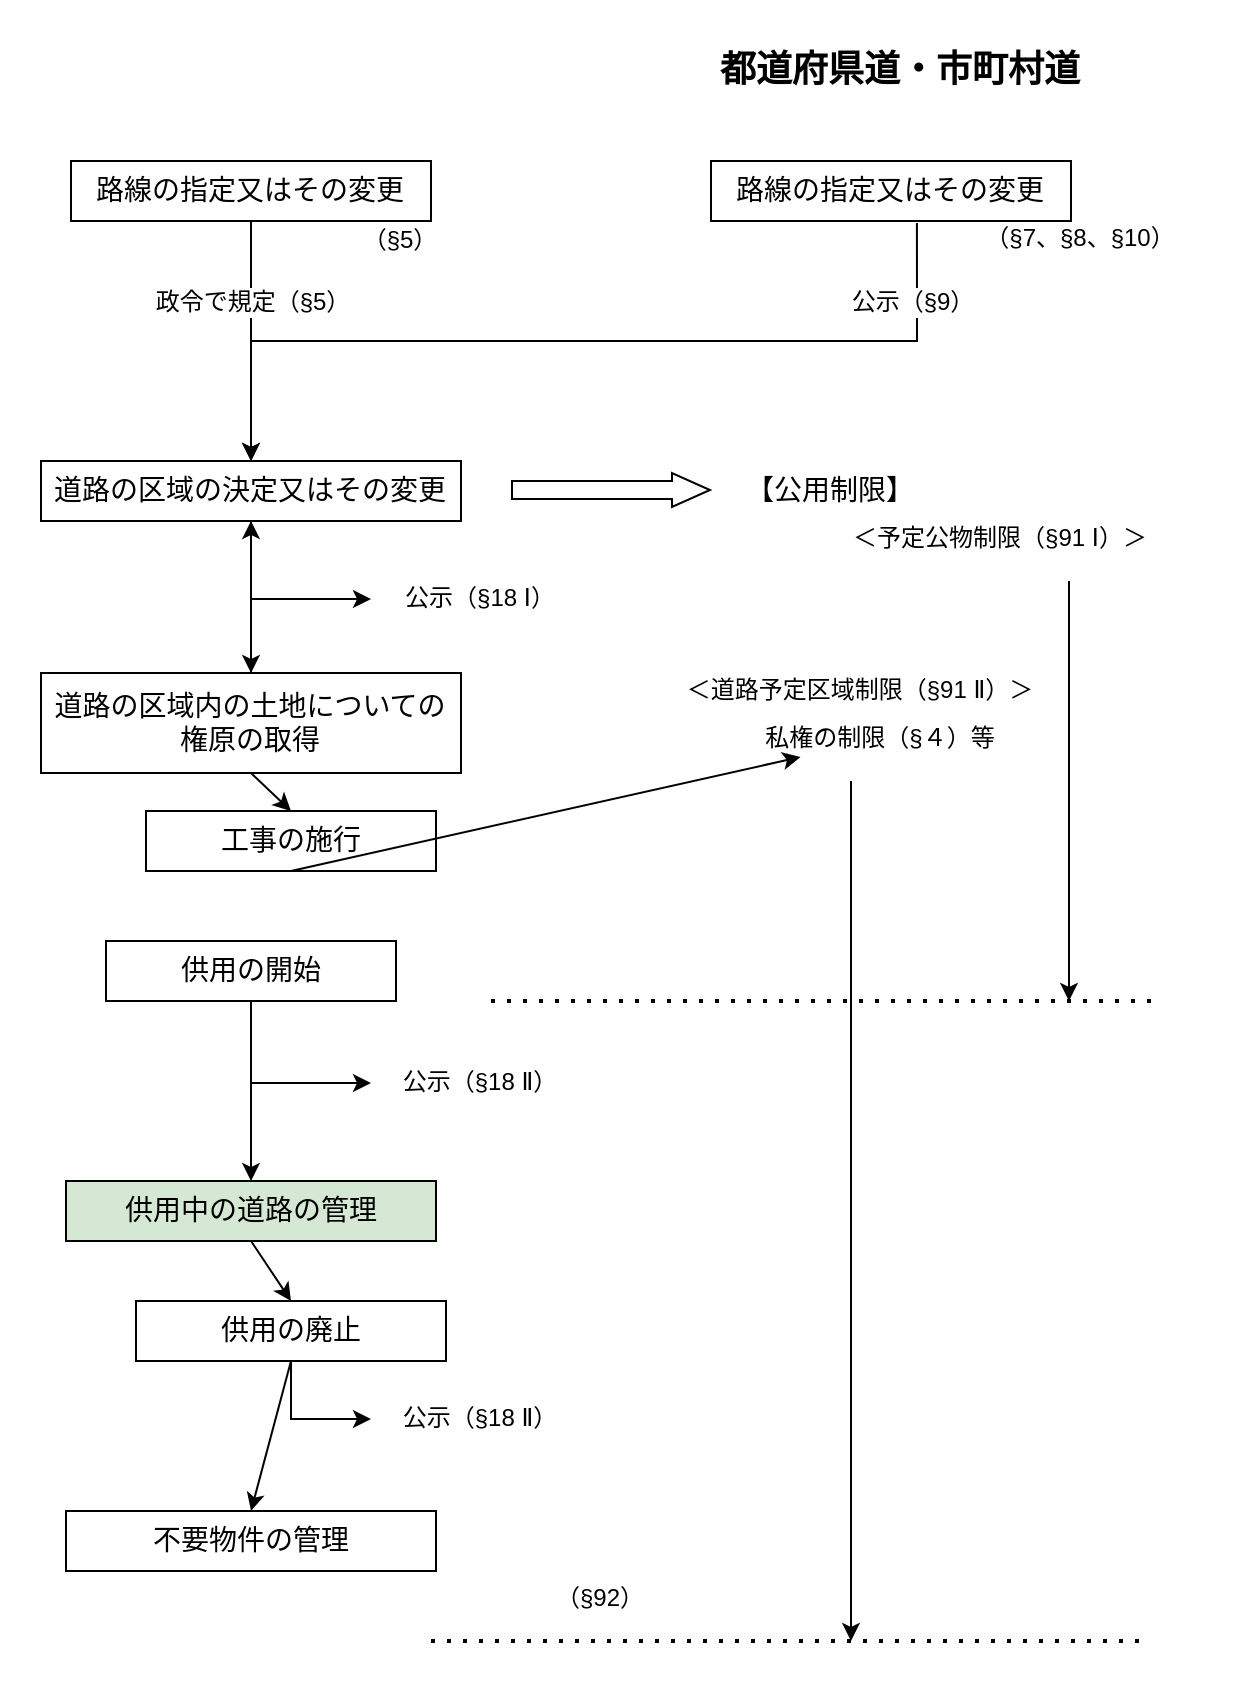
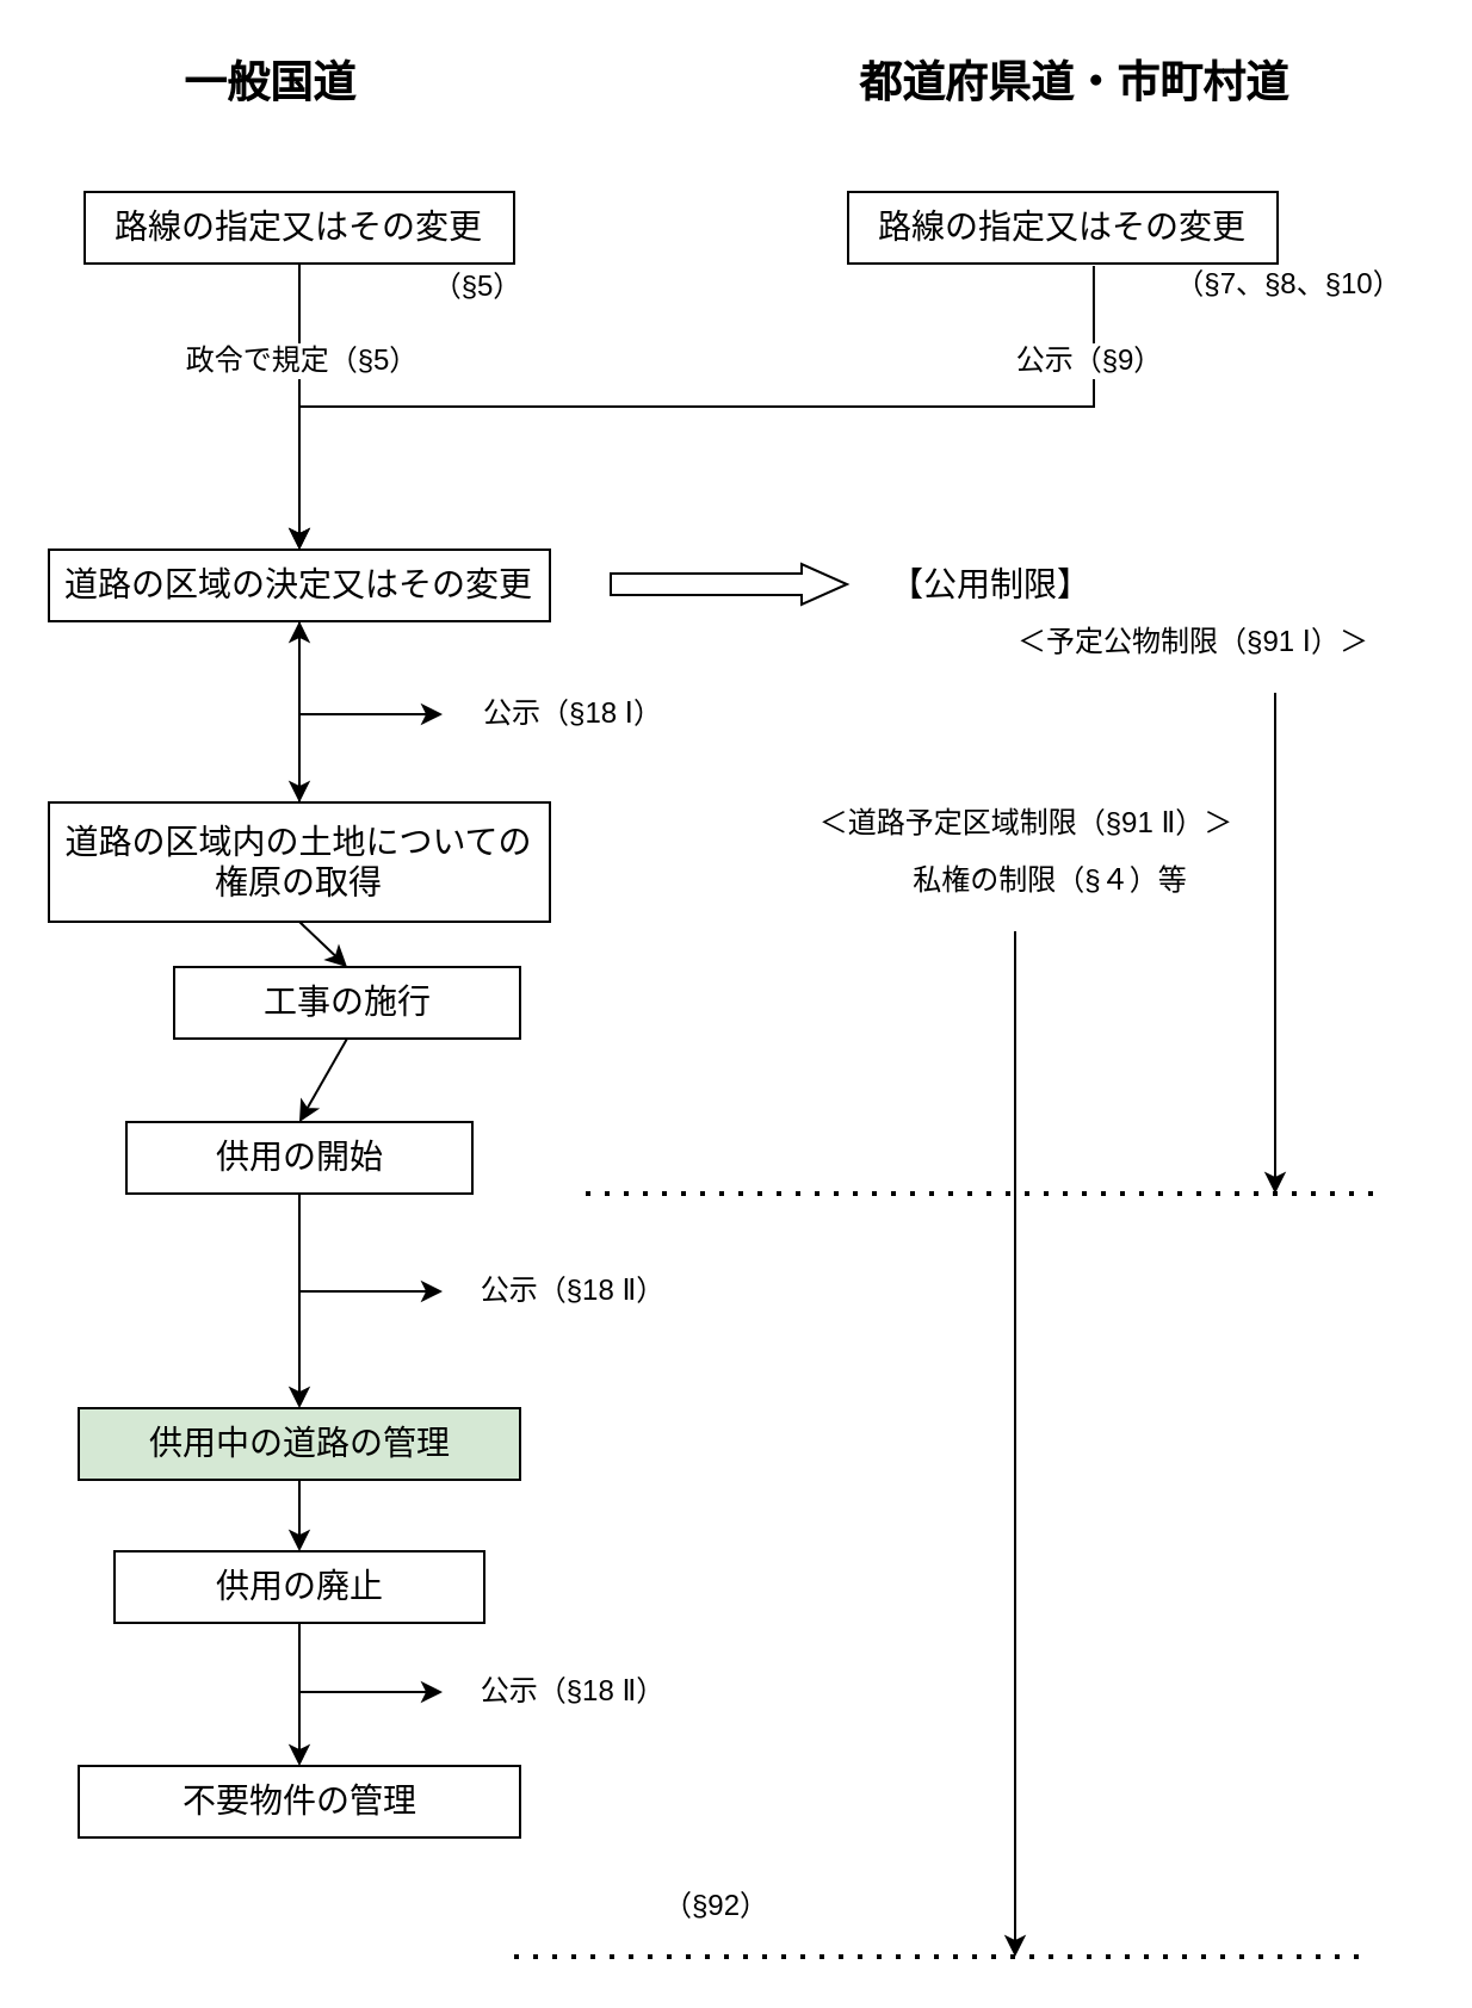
  <mxCell id="0" />
  <mxCell id="1" parent="0" />
+ <mxCell id="2" value="一般国道" style="rounded=0;whiteSpace=wrap;html=1;fillColor=none;strokeColor=none;fontSize=18;fontStyle=1" vertex="1" parent="1"><mxGeometry x="52.5" y="20" width="120" height="30" as="geometry" /></mxCell>
  <mxCell id="3" value="都道府県道・市町村道" style="rounded=0;whiteSpace=wrap;html=1;fillColor=none;strokeColor=none;fontSize=18;fontStyle=1" vertex="1" parent="1"><mxGeometry x="345" y="20" width="210" height="30" as="geometry" /></mxCell>
  <mxCell id="4" value="路線の指定又はその変更" style="rounded=0;whiteSpace=wrap;html=1;fontSize=14;" vertex="1" parent="1"><mxGeometry x="35" y="80" width="180" height="30" as="geometry" /></mxCell>
  <mxCell id="5" value="路線の指定又はその変更" style="rounded=0;whiteSpace=wrap;html=1;fontSize=14;" vertex="1" parent="1"><mxGeometry x="355" y="80" width="180" height="30" as="geometry" /></mxCell>
  <mxCell id="6" value="道路の区域の決定又はその変更" style="rounded=0;whiteSpace=wrap;html=1;fontSize=14;" vertex="1" parent="1"><mxGeometry x="20" y="230" width="210" height="30" as="geometry" /></mxCell>
  <mxCell id="7" value="" style="edgeStyle=orthogonalEdgeStyle;rounded=0;orthogonalLoop=1;jettySize=auto;html=1;" edge="1" parent="1" source="8" target="6"><mxGeometry relative="1" as="geometry" /></mxCell>
  <mxCell id="8" value="道路の区域内の土地についての権原の取得" style="rounded=0;whiteSpace=wrap;html=1;fontSize=14;" vertex="1" parent="1"><mxGeometry x="20" y="336" width="210" height="50" as="geometry" /></mxCell>
  <mxCell id="9" value="工事の施行" style="rounded=0;whiteSpace=wrap;html=1;fontSize=14;" vertex="1" parent="1"><mxGeometry x="72.5" y="405" width="145" height="30" as="geometry" /></mxCell>
  <mxCell id="10" value="供用の開始" style="rounded=0;whiteSpace=wrap;html=1;fontSize=14;" vertex="1" parent="1"><mxGeometry x="52.5" y="470" width="145" height="30" as="geometry" /></mxCell>
  <mxCell id="11" value="供用中の道路の管理" style="rounded=0;whiteSpace=wrap;html=1;fontSize=14;fillColor=#d5e8d4;" vertex="1" parent="1"><mxGeometry x="32.5" y="590" width="185" height="30" as="geometry" /></mxCell>
- <mxCell id="12" value="供用の廃止" style="rounded=0;whiteSpace=wrap;html=1;fontSize=14;" vertex="1" parent="1"><mxGeometry x="67.5" y="650" width="155" height="30" as="geometry" /></mxCell>
- <mxCell id="13" value="不要物件の管理" style="rounded=0;whiteSpace=wrap;html=1;fontSize=14;" vertex="1" parent="1"><mxGeometry x="32.5" y="755" width="185" height="30" as="geometry" /></mxCell>
+ <mxCell id="12" value="供用の廃止" style="rounded=0;whiteSpace=wrap;html=1;fontSize=14;" vertex="1" parent="1"><mxGeometry x="47.5" y="650" width="155" height="30" as="geometry" /></mxCell>
+ <mxCell id="13" value="不要物件の管理" style="rounded=0;whiteSpace=wrap;html=1;fontSize=14;" vertex="1" parent="1"><mxGeometry x="32.5" y="740" width="185" height="30" as="geometry" /></mxCell>
  <mxCell id="14" value="" style="endArrow=classic;html=1;rounded=0;exitX=0.5;exitY=1;exitDx=0;exitDy=0;entryX=0.5;entryY=0;entryDx=0;entryDy=0;edgeStyle=orthogonalEdgeStyle;verticalAlign=bottom;spacing=0;labelPosition=center;verticalLabelPosition=top;align=center;" edge="1" parent="1" source="4" target="6"><mxGeometry relative="1" as="geometry"><mxPoint x="215" y="280" as="sourcePoint" /><mxPoint x="315" y="280" as="targetPoint" /></mxGeometry></mxCell>
  <mxCell id="15" value="政令で規定（§5）" style="edgeLabel;resizable=0;html=1;align=center;verticalAlign=middle;fontSize=12;" connectable="0" vertex="1" parent="14"><mxGeometry relative="1" as="geometry"><mxPoint y="-20" as="offset" /></mxGeometry></mxCell>
  <mxCell id="16" value="" style="endArrow=classic;html=1;rounded=0;exitX=0.572;exitY=1.033;exitDx=0;exitDy=0;entryX=0.5;entryY=0;entryDx=0;entryDy=0;edgeStyle=orthogonalEdgeStyle;exitPerimeter=0;" edge="1" parent="1" source="5" target="6"><mxGeometry relative="1" as="geometry"><mxPoint x="635" y="150" as="sourcePoint" /><mxPoint x="315" y="270" as="targetPoint" /></mxGeometry></mxCell>
  <mxCell id="17" value="公示（§9）" style="edgeLabel;resizable=0;html=1;align=center;verticalAlign=middle;fontSize=12;" connectable="0" vertex="1" parent="16"><mxGeometry relative="1" as="geometry"><mxPoint x="164" y="-20" as="offset" /></mxGeometry></mxCell>
  <mxCell id="18" value="（§5）" style="rounded=0;whiteSpace=wrap;html=1;fillColor=none;strokeColor=none;fontSize=12;fontStyle=0" vertex="1" parent="1"><mxGeometry x="165" y="112" width="70" height="16" as="geometry" /></mxCell>
  <mxCell id="19" value="（§7、§8、§10）" style="rounded=0;whiteSpace=wrap;html=1;fillColor=none;strokeColor=none;fontSize=12;fontStyle=0" vertex="1" parent="1"><mxGeometry x="485" y="110" width="110" height="18" as="geometry" /></mxCell>
  <mxCell id="20" value="【公用制限】" style="rounded=0;whiteSpace=wrap;html=1;fontSize=14;fontColor=default;strokeColor=none;fillColor=none;" vertex="1" parent="1"><mxGeometry x="355" y="230" width="120" height="30" as="geometry" /></mxCell>
  <mxCell id="21" value="" style="shape=flexArrow;endArrow=classic;html=1;rounded=0;width=9;endSize=6;endWidth=7;" edge="1" parent="1"><mxGeometry width="50" height="50" relative="1" as="geometry"><mxPoint x="255" y="244.5" as="sourcePoint" /><mxPoint x="355" y="244.5" as="targetPoint" /></mxGeometry></mxCell>
  <mxCell id="22" value="＜予定公物制限（§91 Ⅰ）＞" style="rounded=0;whiteSpace=wrap;html=1;fillColor=none;strokeColor=none;fontSize=12;fontStyle=0" vertex="1" parent="1"><mxGeometry x="405" y="260" width="190" height="18" as="geometry" /></mxCell>
  <mxCell id="23" value="＜道路予定区域制限（§91 Ⅱ）＞" style="rounded=0;whiteSpace=wrap;html=1;fillColor=none;strokeColor=none;fontSize=12;fontStyle=0" vertex="1" parent="1"><mxGeometry x="335" y="336" width="190" height="18" as="geometry" /></mxCell>
  <mxCell id="24" value="私権の制限（§４）等" style="rounded=0;whiteSpace=wrap;html=1;fillColor=none;strokeColor=none;fontSize=12;fontStyle=0" vertex="1" parent="1"><mxGeometry x="345" y="360" width="190" height="18" as="geometry" /></mxCell>
  <mxCell id="25" value="" style="endArrow=classic;html=1;rounded=0;" edge="1" parent="1" source="6" target="8"><mxGeometry width="50" height="50" relative="1" as="geometry"><mxPoint x="245" y="410" as="sourcePoint" /><mxPoint x="295" y="360" as="targetPoint" /></mxGeometry></mxCell>
  <mxCell id="26" value="公示（§18 Ⅰ）" style="rounded=0;whiteSpace=wrap;html=1;fillColor=none;strokeColor=none;fontSize=12;fontStyle=0" vertex="1" parent="1"><mxGeometry x="185" y="290" width="110" height="18" as="geometry" /></mxCell>
  <mxCell id="27" value="" style="endArrow=classic;html=1;rounded=0;edgeStyle=orthogonalEdgeStyle;exitX=0.5;exitY=1;exitDx=0;exitDy=0;entryX=0;entryY=0.5;entryDx=0;entryDy=0;" edge="1" parent="1" source="6" target="26"><mxGeometry width="50" height="50" relative="1" as="geometry"><mxPoint x="135" y="270" as="sourcePoint" /><mxPoint x="135" y="346" as="targetPoint" /></mxGeometry></mxCell>
  <mxCell id="28" value="" style="endArrow=classic;html=1;rounded=0;entryX=0.5;entryY=0;entryDx=0;entryDy=0;exitX=0.5;exitY=1;exitDx=0;exitDy=0;" edge="1" parent="1" source="8" target="9"><mxGeometry width="50" height="50" relative="1" as="geometry"><mxPoint x="135" y="270" as="sourcePoint" /><mxPoint x="135" y="346" as="targetPoint" /></mxGeometry></mxCell>
- <mxCell id="29" value="" style="endArrow=classic;html=1;rounded=0;exitX=0.5;exitY=1;exitDx=0;exitDy=0;" edge="1" parent="1" source="9" target="24"><mxGeometry width="50" height="50" relative="1" as="geometry"><mxPoint x="135" y="396" as="sourcePoint" /><mxPoint x="135" y="450" as="targetPoint" /></mxGeometry></mxCell>
+ <mxCell id="29" value="" style="endArrow=classic;html=1;rounded=0;entryX=0.5;entryY=0;entryDx=0;entryDy=0;exitX=0.5;exitY=1;exitDx=0;exitDy=0;" edge="1" parent="1" source="9" target="10"><mxGeometry width="50" height="50" relative="1" as="geometry"><mxPoint x="135" y="396" as="sourcePoint" /><mxPoint x="135" y="450" as="targetPoint" /></mxGeometry></mxCell>
  <mxCell id="30" value="" style="endArrow=classic;html=1;rounded=0;entryX=0.5;entryY=0;entryDx=0;entryDy=0;" edge="1" parent="1" source="10" target="11"><mxGeometry width="50" height="50" relative="1" as="geometry"><mxPoint x="128" y="502" as="sourcePoint" /><mxPoint x="128" y="578" as="targetPoint" /></mxGeometry></mxCell>
  <mxCell id="31" value="公示（§18 Ⅱ）" style="rounded=0;whiteSpace=wrap;html=1;fillColor=none;strokeColor=none;fontSize=12;fontStyle=0" vertex="1" parent="1"><mxGeometry x="185" y="532" width="110" height="18" as="geometry" /></mxCell>
  <mxCell id="32" value="" style="endArrow=classic;html=1;rounded=0;edgeStyle=orthogonalEdgeStyle;exitX=0.5;exitY=1;exitDx=0;exitDy=0;entryX=0;entryY=0.5;entryDx=0;entryDy=0;" edge="1" parent="1" source="10" target="31"><mxGeometry width="50" height="50" relative="1" as="geometry"><mxPoint x="245" y="410" as="sourcePoint" /><mxPoint x="295" y="360" as="targetPoint" /></mxGeometry></mxCell>
  <mxCell id="33" value="" style="endArrow=classic;html=1;rounded=0;exitX=0.5;exitY=1;exitDx=0;exitDy=0;entryX=0.5;entryY=0;entryDx=0;entryDy=0;" edge="1" parent="1" source="11" target="12"><mxGeometry width="50" height="50" relative="1" as="geometry"><mxPoint x="245" y="610" as="sourcePoint" /><mxPoint x="295" y="560" as="targetPoint" /></mxGeometry></mxCell>
  <mxCell id="34" value="" style="endArrow=classic;html=1;rounded=0;entryX=0.5;entryY=0;entryDx=0;entryDy=0;exitX=0.5;exitY=1;exitDx=0;exitDy=0;" edge="1" parent="1" source="12" target="13"><mxGeometry width="50" height="50" relative="1" as="geometry"><mxPoint x="135" y="640" as="sourcePoint" /><mxPoint x="135" y="715" as="targetPoint" /></mxGeometry></mxCell>
  <mxCell id="35" value="公示（§18 Ⅱ）" style="rounded=0;whiteSpace=wrap;html=1;fillColor=none;strokeColor=none;fontSize=12;fontStyle=0" vertex="1" parent="1"><mxGeometry x="185" y="700" width="110" height="18" as="geometry" /></mxCell>
  <mxCell id="36" value="" style="endArrow=none;dashed=1;html=1;dashPattern=1 3;strokeWidth=2;rounded=0;" edge="1" parent="1"><mxGeometry width="50" height="50" relative="1" as="geometry"><mxPoint x="245" y="500" as="sourcePoint" /><mxPoint x="575" y="500" as="targetPoint" /></mxGeometry></mxCell>
  <mxCell id="37" value="" style="endArrow=none;dashed=1;html=1;dashPattern=1 3;strokeWidth=2;rounded=0;" edge="1" parent="1"><mxGeometry width="50" height="50" relative="1" as="geometry"><mxPoint x="215" y="820" as="sourcePoint" /><mxPoint x="575" y="820" as="targetPoint" /></mxGeometry></mxCell>
  <mxCell id="38" value="（§92）" style="rounded=0;whiteSpace=wrap;html=1;fillColor=none;strokeColor=none;fontSize=12;fontStyle=0" vertex="1" parent="1"><mxGeometry x="245" y="790" width="110" height="18" as="geometry" /></mxCell>
  <mxCell id="39" value="" style="endArrow=classic;html=1;rounded=0;" edge="1" parent="1"><mxGeometry width="50" height="50" relative="1" as="geometry"><mxPoint x="425" y="390" as="sourcePoint" /><mxPoint x="425" y="820" as="targetPoint" /></mxGeometry></mxCell>
  <mxCell id="40" value="" style="endArrow=classic;html=1;rounded=0;" edge="1" parent="1"><mxGeometry width="50" height="50" relative="1" as="geometry"><mxPoint x="534" y="290" as="sourcePoint" /><mxPoint x="534" y="500" as="targetPoint" /></mxGeometry></mxCell>
  <mxCell id="41" value="" style="endArrow=classic;html=1;rounded=0;edgeStyle=orthogonalEdgeStyle;exitX=0.5;exitY=1;exitDx=0;exitDy=0;entryX=0;entryY=0.5;entryDx=0;entryDy=0;" edge="1" parent="1" source="12" target="35"><mxGeometry width="50" height="50" relative="1" as="geometry"><mxPoint x="245" y="610" as="sourcePoint" /><mxPoint x="295" y="560" as="targetPoint" /></mxGeometry></mxCell>
